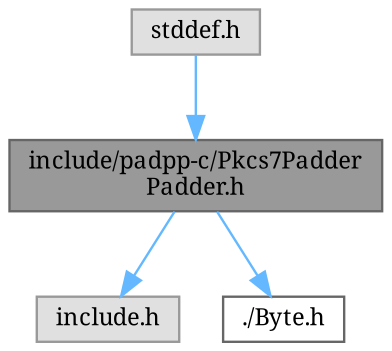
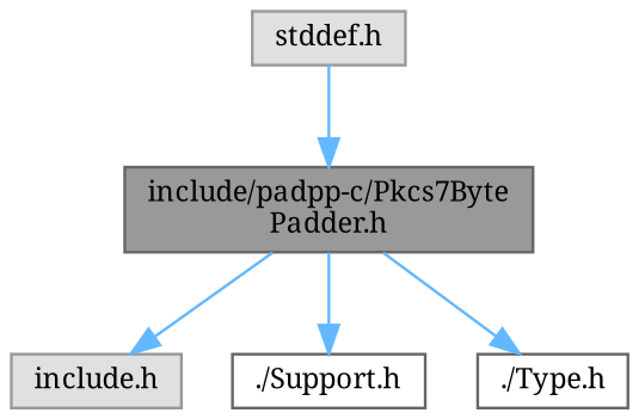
  digraph {
    fontname="Noto Serif"
    node [color=grey60 fillcolor="#E0E0E0" fontname="Noto Serif" fontsize=10 shape=box style=filled]
    edge [color=steelblue1 fontname="Noto Serif" fontsize=10 labelfontname=Helvetica labelfontsize=10 style=solid]
-   n1 [color=gray40 fillcolor=grey60 fontcolor=black height=0.2 label="include/padpp-c/Pkcs7Padder\lPadder.h" width=0.4]
+   n1 [color=gray40 fillcolor=grey60 fontcolor=black height=0.2 label="include/padpp-c/Pkcs7Byte\lPadder.h" width=0.4]
    n2 [height=0.2 label="include.h" width=0.4]
-   n3 [color=grey40 fillcolor=white height=0.2 label="./Byte.h" width=0.4]
+   n3 [color=grey40 fillcolor=white height=0.2 label="./Support.h" width=0.4]
+   n4 [color=grey40 fillcolor=white height=0.2 label="./Type.h" width=0.4]
    n5 [height=0.2 label="stddef.h" width=0.4]
    n1 -> n2
    n1 -> n3
+   n1 -> n4
    n5 -> n1
  }
